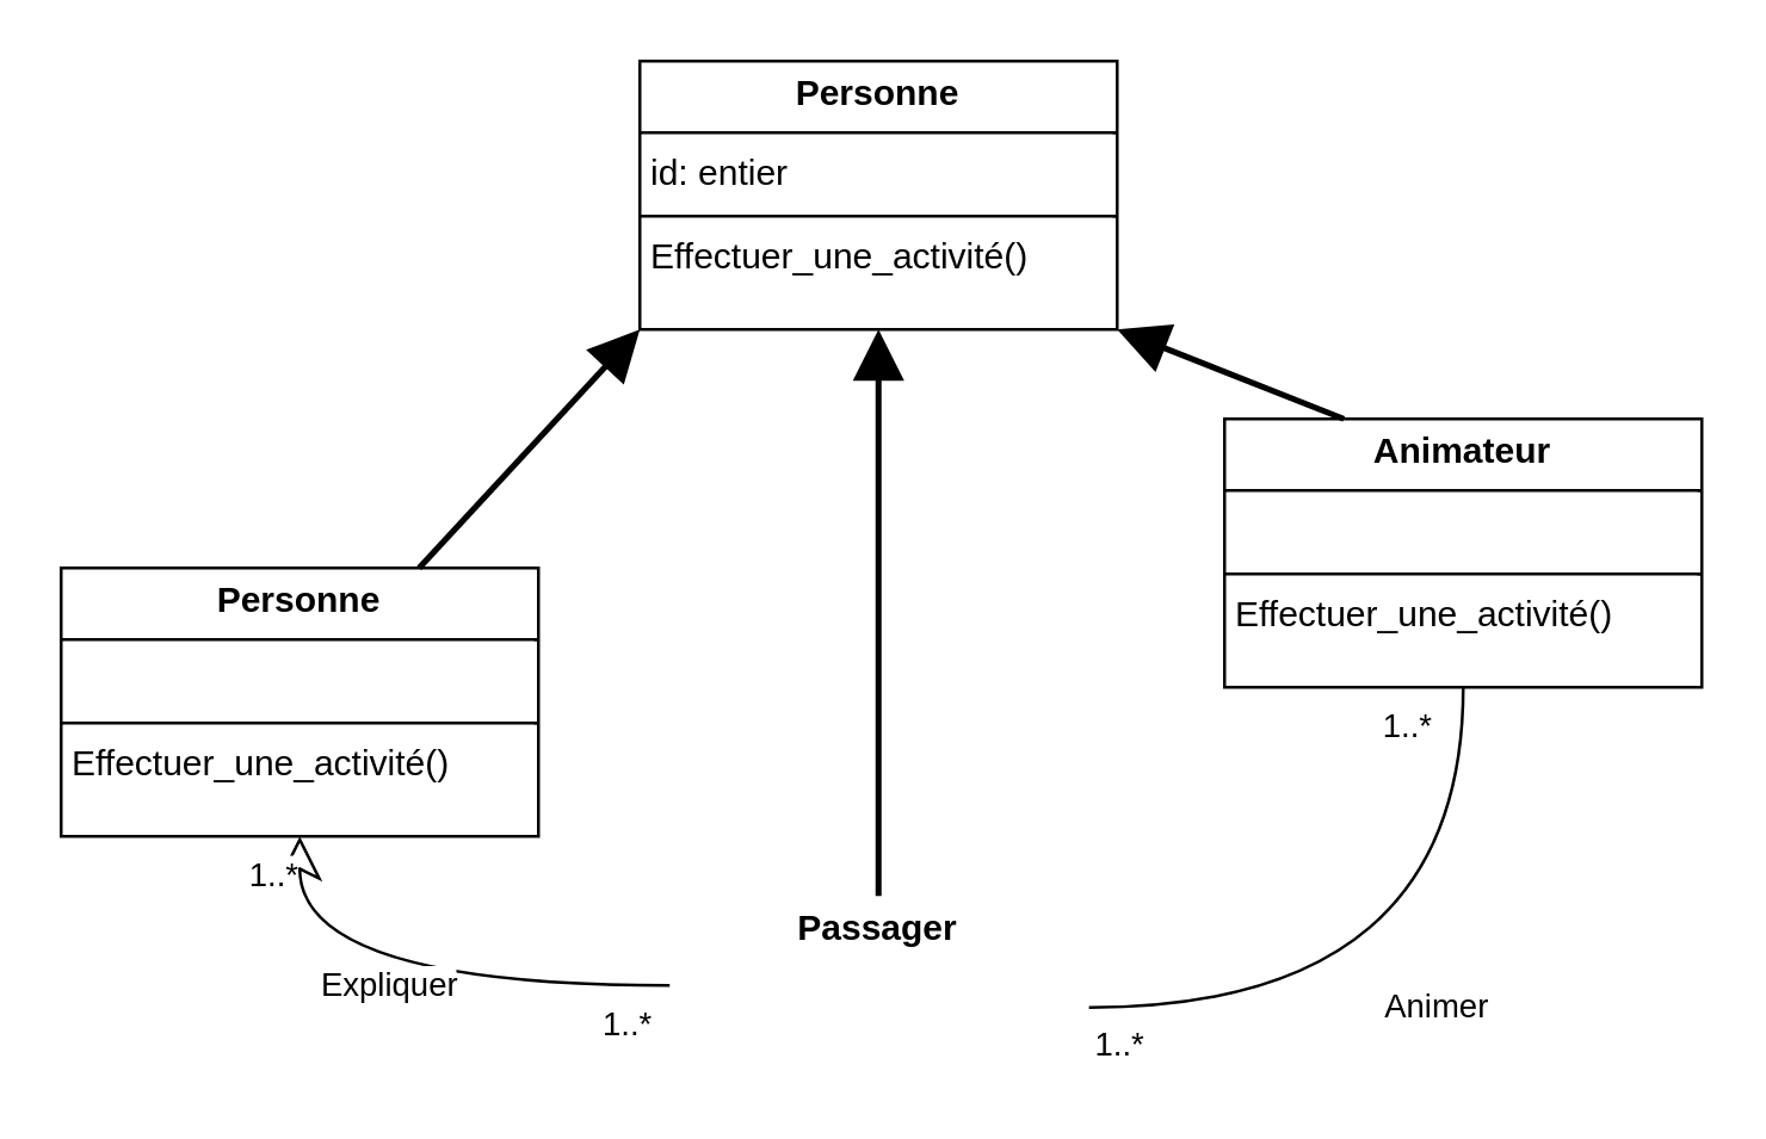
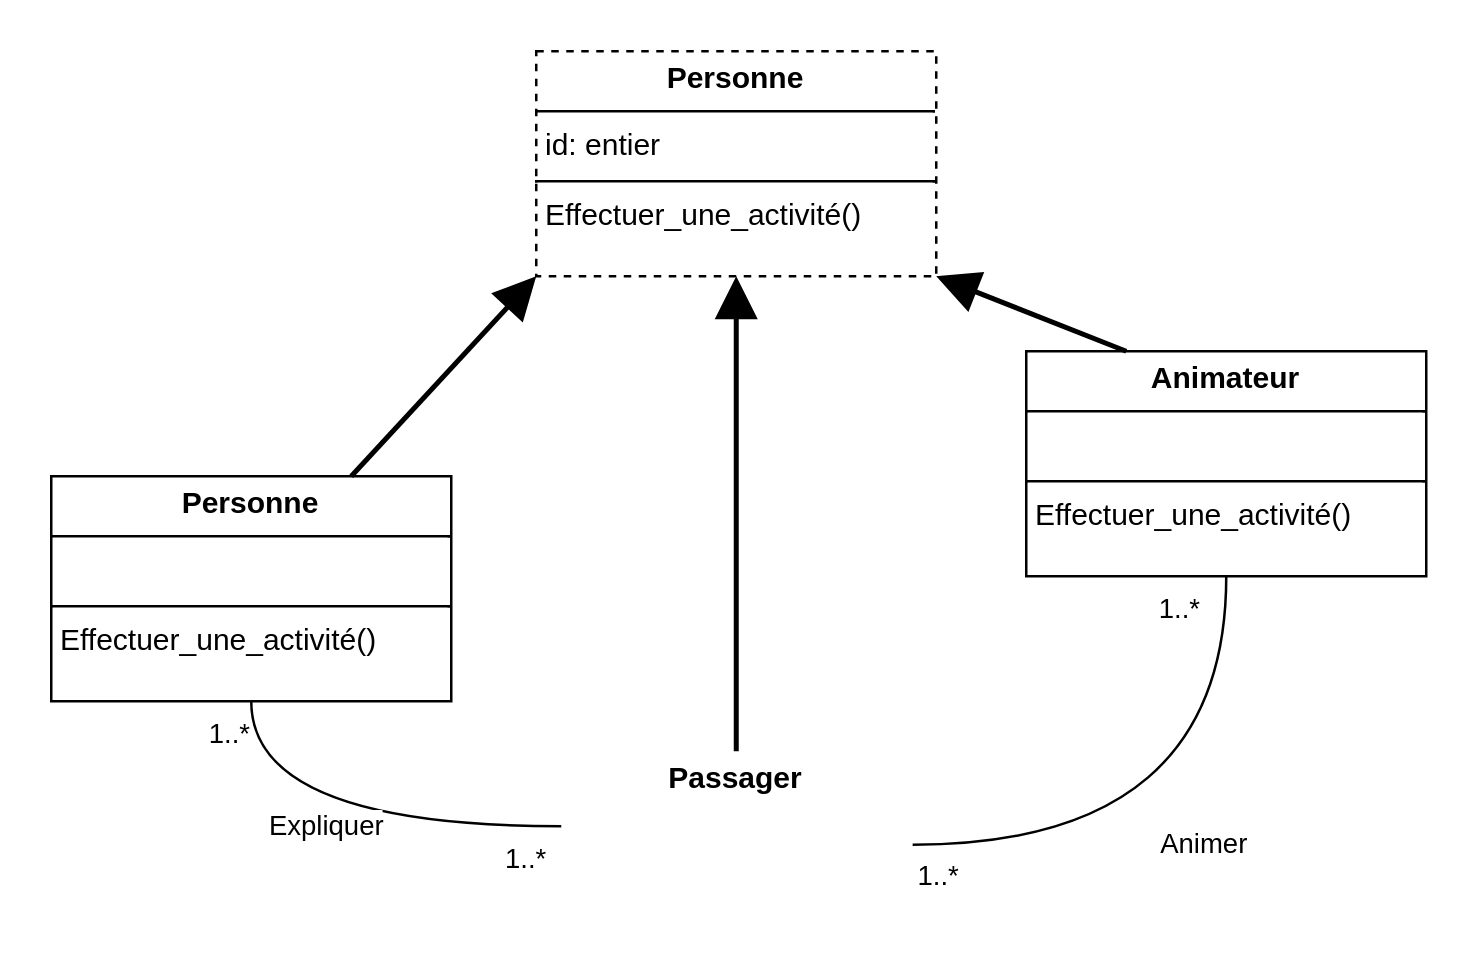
  <mxCell id="0" />
  <mxCell id="1" parent="0" />
  <mxCell id="2" value="&lt;p style=&quot;margin:0px;margin-top:4px;text-align:center;&quot;&gt;&lt;b&gt;Passager&lt;/b&gt;&lt;/p&gt;" style="verticalAlign=top;align=left;overflow=fill;html=1;whiteSpace=wrap;fillColor=light-dark(#FFFFFF,#FFFFFF);fontColor=light-dark(#000000,#000000);strokeColor=none;" vertex="1" parent="1"><mxGeometry x="224" y="300" width="140" height="60" as="geometry" /></mxCell>
- <mxCell id="3" value="&lt;p style=&quot;margin:0px;margin-top:4px;text-align:center;&quot;&gt;&lt;b&gt;Personne&lt;/b&gt;&lt;/p&gt;&lt;hr style=&quot;border-style:solid;&quot; size=&quot;1&quot;&gt;&lt;p style=&quot;margin:0px;margin-left:4px;&quot;&gt;id: entier&lt;/p&gt;&lt;hr style=&quot;border-style:solid;&quot; size=&quot;1&quot;&gt;&lt;p style=&quot;margin:0px;margin-left:4px;&quot;&gt;Effectuer_une_activité()&lt;/p&gt;" style="verticalAlign=top;align=left;overflow=fill;html=1;whiteSpace=wrap;fillColor=light-dark(#FFFFFF,#FFFFFF);strokeColor=light-dark(#000000,#000000);fontColor=light-dark(#000000,#000000);" vertex="1" parent="1"><mxGeometry x="214" y="20" width="160" height="90" as="geometry" /></mxCell>
+ <mxCell id="3" value="&lt;p style=&quot;margin:0px;margin-top:4px;text-align:center;&quot;&gt;&lt;b&gt;Personne&lt;/b&gt;&lt;/p&gt;&lt;hr style=&quot;border-style:solid;&quot; size=&quot;1&quot;&gt;&lt;p style=&quot;margin:0px;margin-left:4px;&quot;&gt;id: entier&lt;/p&gt;&lt;hr style=&quot;border-style:solid;&quot; size=&quot;1&quot;&gt;&lt;p style=&quot;margin:0px;margin-left:4px;&quot;&gt;Effectuer_une_activité()&lt;/p&gt;" style="verticalAlign=top;align=left;overflow=fill;html=1;whiteSpace=wrap;fillColor=light-dark(#FFFFFF,#FFFFFF);strokeColor=light-dark(#000000,#000000);fontColor=light-dark(#000000,#000000);dashed=1;" vertex="1" parent="1"><mxGeometry x="214" y="20" width="160" height="90" as="geometry" /></mxCell>
  <mxCell id="4" value="&lt;p style=&quot;margin:0px;margin-top:4px;text-align:center;&quot;&gt;&lt;b&gt;Personne&lt;/b&gt;&lt;/p&gt;&lt;hr style=&quot;border-style:solid;&quot; size=&quot;1&quot;&gt;&lt;p style=&quot;margin:0px;margin-left:4px;&quot;&gt;&lt;br&gt;&lt;/p&gt;&lt;hr style=&quot;border-style:solid;&quot; size=&quot;1&quot;&gt;&lt;p style=&quot;margin:0px;margin-left:4px;&quot;&gt;Effectuer_une_activité()&lt;/p&gt;" style="verticalAlign=top;align=left;overflow=fill;html=1;whiteSpace=wrap;fillColor=light-dark(#FFFFFF,#FFFFFF);strokeColor=light-dark(#000000,#000000);fontColor=light-dark(#000000,#000000);" vertex="1" parent="1"><mxGeometry x="20" y="190" width="160" height="90" as="geometry" /></mxCell>
  <mxCell id="5" value="&lt;p style=&quot;margin:0px;margin-top:4px;text-align:center;&quot;&gt;&lt;b&gt;Animateur&lt;/b&gt;&lt;/p&gt;&lt;hr style=&quot;border-style:solid;&quot; size=&quot;1&quot;&gt;&lt;p style=&quot;margin:0px;margin-left:4px;&quot;&gt;&lt;br&gt;&lt;/p&gt;&lt;hr style=&quot;border-style:solid;&quot; size=&quot;1&quot;&gt;&lt;p style=&quot;margin:0px;margin-left:4px;&quot;&gt;Effectuer_une_activité()&lt;/p&gt;" style="verticalAlign=top;align=left;overflow=fill;html=1;whiteSpace=wrap;fillColor=light-dark(#FFFFFF,#FFFFFF);strokeColor=light-dark(#000000,#000000);fontColor=light-dark(#000000,#000000);" vertex="1" parent="1"><mxGeometry x="410" y="140" width="160" height="90" as="geometry" /></mxCell>
  <mxCell id="6" value="" style="endArrow=block;endSize=12;html=1;rounded=0;exitX=0.75;exitY=0;exitDx=0;exitDy=0;strokeWidth=2;endFill=1;entryX=0;entryY=1;entryDx=0;entryDy=0;" edge="1" parent="1" source="4" target="3"><mxGeometry width="160" relative="1" as="geometry"><mxPoint x="210" y="150" as="sourcePoint" /><mxPoint x="254" y="110" as="targetPoint" /></mxGeometry></mxCell>
  <mxCell id="7" value="" style="endArrow=block;endSize=12;html=1;rounded=0;strokeWidth=2;endFill=1;entryX=1;entryY=1;entryDx=0;entryDy=0;exitX=0.25;exitY=0;exitDx=0;exitDy=0;" edge="1" parent="1" source="5" target="3"><mxGeometry width="160" relative="1" as="geometry"><mxPoint x="400" y="170" as="sourcePoint" /><mxPoint x="254" y="140" as="targetPoint" /></mxGeometry></mxCell>
  <mxCell id="8" value="" style="endArrow=block;endSize=12;html=1;rounded=0;strokeWidth=2;endFill=1;entryX=0.5;entryY=1;entryDx=0;entryDy=0;exitX=0.5;exitY=0;exitDx=0;exitDy=0;" edge="1" parent="1" source="2" target="3"><mxGeometry width="160" relative="1" as="geometry"><mxPoint x="336" y="270" as="sourcePoint" /><mxPoint x="260" y="190" as="targetPoint" /></mxGeometry></mxCell>
  <mxCell id="9" value="Animer" style="endArrow=none;html=1;endSize=12;startArrow=none;startSize=14;startFill=0;edgeStyle=orthogonalEdgeStyle;rounded=0;endFill=0;entryX=0.5;entryY=1;entryDx=0;entryDy=0;exitX=1.004;exitY=0.623;exitDx=0;exitDy=0;exitPerimeter=0;curved=1;" edge="1" parent="1" source="2" target="5"><mxGeometry relative="1" as="geometry"><mxPoint x="374" y="340" as="sourcePoint" /><mxPoint x="534" y="340" as="targetPoint" /><Array as="points"><mxPoint x="490" y="337" /></Array><mxPoint as="offset" /></mxGeometry></mxCell>
  <mxCell id="10" value="1..*" style="edgeLabel;resizable=0;html=1;align=left;verticalAlign=top;" connectable="0" vertex="1" parent="9"><mxGeometry x="-1" relative="1" as="geometry" /></mxCell>
  <mxCell id="11" value="1..*" style="edgeLabel;resizable=0;html=1;align=right;verticalAlign=top;" connectable="0" vertex="1" parent="9"><mxGeometry x="1" relative="1" as="geometry"><mxPoint x="-10" as="offset" /></mxGeometry></mxCell>
- <mxCell id="12" value="Expliquer" style="endArrow=classic;html=1;endSize=12;startArrow=none;startSize=14;startFill=0;edgeStyle=orthogonalEdgeStyle;rounded=0;endFill=0;entryX=0.5;entryY=1;entryDx=0;entryDy=0;exitX=0;exitY=0.5;exitDx=0;exitDy=0;curved=1;" edge="1" parent="1" source="2" target="4"><mxGeometry x="0.081" relative="1" as="geometry"><mxPoint x="204" y="330" as="sourcePoint" /><mxPoint x="80" y="280" as="targetPoint" /><mxPoint as="offset" /></mxGeometry></mxCell>
+ <mxCell id="12" value="Expliquer" style="endArrow=none;html=1;endSize=12;startArrow=none;startSize=14;startFill=0;edgeStyle=orthogonalEdgeStyle;rounded=0;endFill=0;entryX=0.5;entryY=1;entryDx=0;entryDy=0;exitX=0;exitY=0.5;exitDx=0;exitDy=0;curved=1;" edge="1" parent="1" source="2" target="4"><mxGeometry x="0.081" relative="1" as="geometry"><mxPoint x="204" y="330" as="sourcePoint" /><mxPoint x="80" y="280" as="targetPoint" /><mxPoint as="offset" /></mxGeometry></mxCell>
  <mxCell id="13" value="1..*" style="edgeLabel;resizable=0;html=1;align=left;verticalAlign=top;" connectable="0" vertex="1" parent="12"><mxGeometry x="-1" relative="1" as="geometry"><mxPoint x="-24" as="offset" /></mxGeometry></mxCell>
  <mxCell id="14" value="1..*" style="edgeLabel;resizable=0;html=1;align=right;verticalAlign=top;" connectable="0" vertex="1" parent="12"><mxGeometry x="1" relative="1" as="geometry" /></mxCell>
